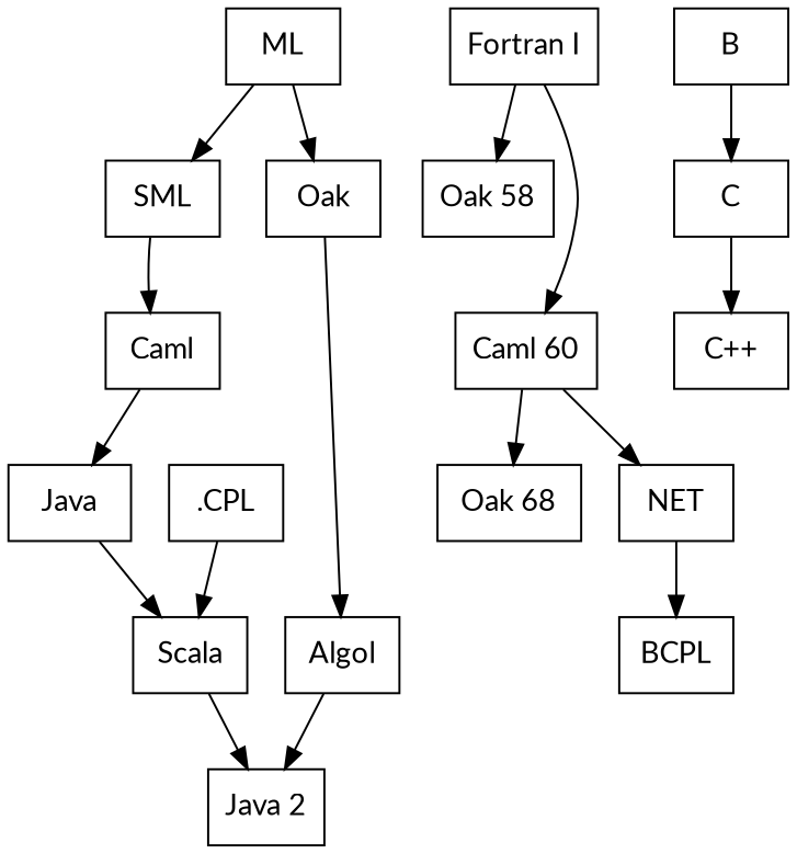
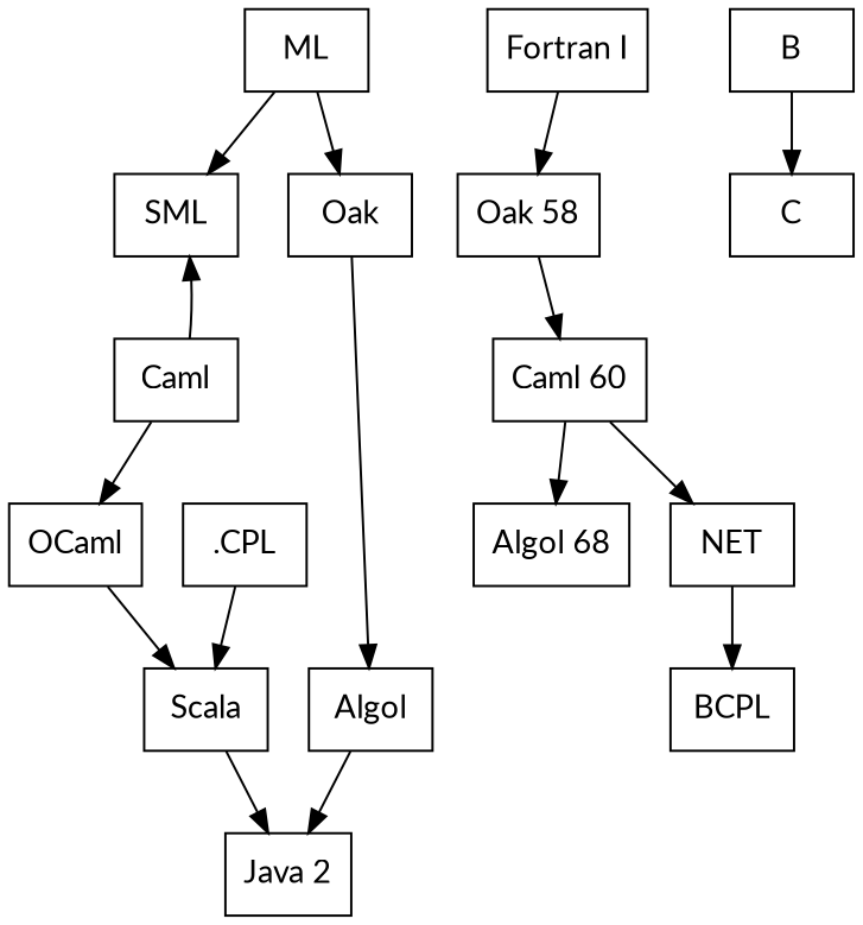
  digraph {
    fontname=Lato
    node [fontname=Lato shape=box]
    edge [fontname=Lato]
    ML
    SML
    Oak
    Caml
-   OCaml [label=Java]
+   OCaml
    Scala
    "Java 2"
    n8 [label=".CPL"]
    n9 [label="Oak 58"]
    "Fortran I"
    n11 [label="Caml 60"]
-   "Algol 68" [label="Oak 68"]
+   "Algol 68"
    n13 [label=NET]
    BCPL
    C
-   "C++"
    B
    n18 [label=Algol]
    ML -> SML
    ML -> Oak
-   SML -> Caml
+   Caml -> SML
    Oak -> n18
    Caml -> OCaml
    OCaml -> Scala
    Scala -> "Java 2"
    n8 -> Scala
-   "Fortran I" -> n11
+   n9 -> n11
    "Fortran I" -> n9
    n11 -> "Algol 68"
    n11 -> n13
    n13 -> BCPL
-   C -> "C++"
    B -> C
    n18 -> "Java 2"
  }
